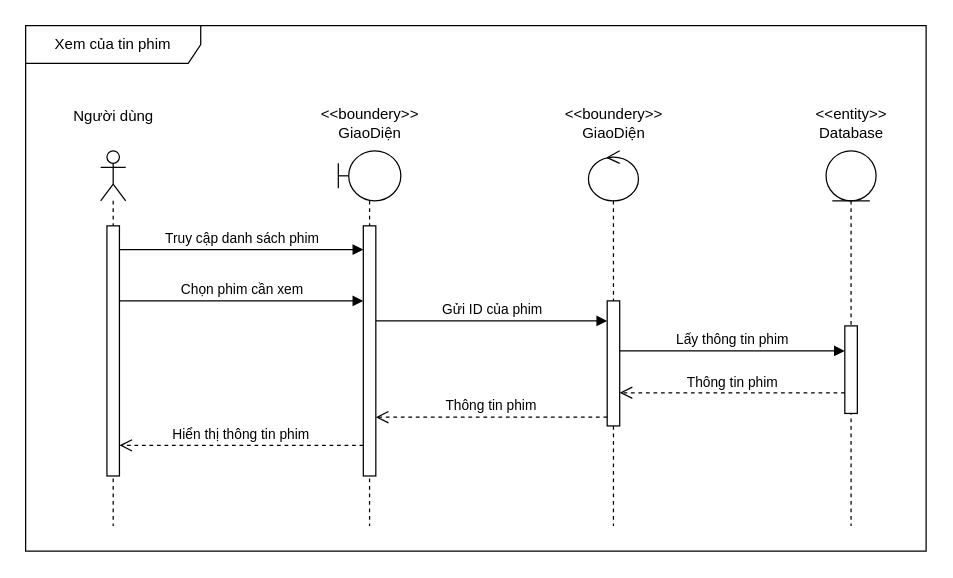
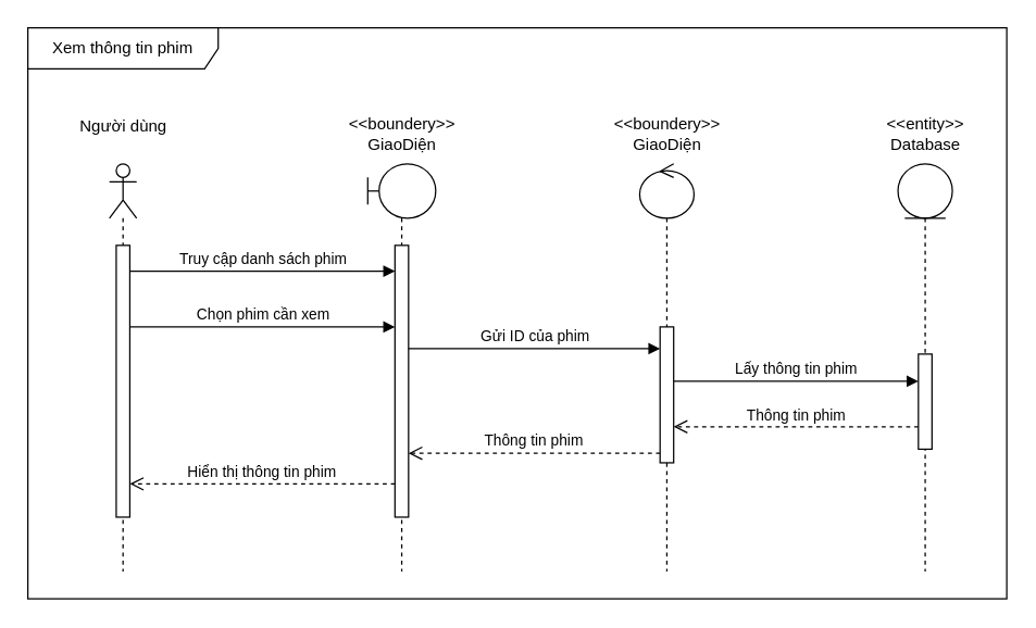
  <mxCell id="0" />
  <mxCell id="1" parent="0" />
  <mxCell id="2" value="" style="shape=umlLifeline;perimeter=lifelinePerimeter;whiteSpace=wrap;html=1;container=1;dropTarget=0;collapsible=0;recursiveResize=0;outlineConnect=0;portConstraint=eastwest;newEdgeStyle={&quot;curved&quot;:0,&quot;rounded&quot;:0};participant=umlActor;" vertex="1" parent="1"><mxGeometry x="80" y="120" width="20" height="300" as="geometry" /></mxCell>
  <mxCell id="3" value="" style="html=1;points=[[0,0,0,0,5],[0,1,0,0,-5],[1,0,0,0,5],[1,1,0,0,-5]];perimeter=orthogonalPerimeter;outlineConnect=0;targetShapes=umlLifeline;portConstraint=eastwest;newEdgeStyle={&quot;curved&quot;:0,&quot;rounded&quot;:0};" vertex="1" parent="2"><mxGeometry x="5" y="60" width="10" height="200" as="geometry" /></mxCell>
  <mxCell id="4" value="" style="shape=umlLifeline;perimeter=lifelinePerimeter;whiteSpace=wrap;html=1;container=1;dropTarget=0;collapsible=0;recursiveResize=0;outlineConnect=0;portConstraint=eastwest;newEdgeStyle={&quot;curved&quot;:0,&quot;rounded&quot;:0};participant=umlBoundary;" vertex="1" parent="1"><mxGeometry x="270" y="120" width="50" height="300" as="geometry" /></mxCell>
  <mxCell id="5" value="" style="html=1;points=[[0,0,0,0,5],[0,1,0,0,-5],[1,0,0,0,5],[1,1,0,0,-5]];perimeter=orthogonalPerimeter;outlineConnect=0;targetShapes=umlLifeline;portConstraint=eastwest;newEdgeStyle={&quot;curved&quot;:0,&quot;rounded&quot;:0};" vertex="1" parent="4"><mxGeometry x="20" y="60" width="10" height="200" as="geometry" /></mxCell>
  <mxCell id="6" value="" style="shape=umlLifeline;perimeter=lifelinePerimeter;whiteSpace=wrap;html=1;container=1;dropTarget=0;collapsible=0;recursiveResize=0;outlineConnect=0;portConstraint=eastwest;newEdgeStyle={&quot;curved&quot;:0,&quot;rounded&quot;:0};participant=umlControl;" vertex="1" parent="1"><mxGeometry x="470" y="120" width="40" height="300" as="geometry" /></mxCell>
  <mxCell id="7" value="" style="html=1;points=[[0,0,0,0,5],[0,1,0,0,-5],[1,0,0,0,5],[1,1,0,0,-5]];perimeter=orthogonalPerimeter;outlineConnect=0;targetShapes=umlLifeline;portConstraint=eastwest;newEdgeStyle={&quot;curved&quot;:0,&quot;rounded&quot;:0};" vertex="1" parent="6"><mxGeometry x="15" y="120" width="10" height="100" as="geometry" /></mxCell>
  <mxCell id="8" value="" style="shape=umlLifeline;perimeter=lifelinePerimeter;whiteSpace=wrap;html=1;container=1;dropTarget=0;collapsible=0;recursiveResize=0;outlineConnect=0;portConstraint=eastwest;newEdgeStyle={&quot;curved&quot;:0,&quot;rounded&quot;:0};participant=umlEntity;" vertex="1" parent="1"><mxGeometry x="660" y="120" width="40" height="300" as="geometry" /></mxCell>
  <mxCell id="9" value="" style="html=1;points=[[0,0,0,0,5],[0,1,0,0,-5],[1,0,0,0,5],[1,1,0,0,-5]];perimeter=orthogonalPerimeter;outlineConnect=0;targetShapes=umlLifeline;portConstraint=eastwest;newEdgeStyle={&quot;curved&quot;:0,&quot;rounded&quot;:0};" vertex="1" parent="8"><mxGeometry x="15" y="140" width="10" height="70" as="geometry" /></mxCell>
  <mxCell id="10" value="Người dùng" style="text;html=1;align=center;verticalAlign=middle;resizable=0;points=[];autosize=1;strokeColor=none;fillColor=none;" vertex="1" parent="1"><mxGeometry x="45" y="78" width="90" height="30" as="geometry" /></mxCell>
  <mxCell id="11" value="&amp;lt;&amp;lt;boundery&amp;gt;&amp;gt;&lt;br&gt;&lt;div&gt;GiaoDiện&lt;/div&gt;" style="text;html=1;align=center;verticalAlign=middle;resizable=0;points=[];autosize=1;strokeColor=none;fillColor=none;" vertex="1" parent="1"><mxGeometry x="245" y="78" width="100" height="40" as="geometry" /></mxCell>
  <mxCell id="12" value="&amp;lt;&amp;lt;boundery&amp;gt;&amp;gt;&lt;br&gt;&lt;div&gt;GiaoDiện&lt;/div&gt;" style="text;html=1;align=center;verticalAlign=middle;resizable=0;points=[];autosize=1;strokeColor=none;fillColor=none;" vertex="1" parent="1"><mxGeometry x="440" y="78" width="100" height="40" as="geometry" /></mxCell>
  <mxCell id="13" value="&amp;lt;&amp;lt;entity&amp;gt;&amp;gt;&lt;div&gt;Database&lt;/div&gt;" style="text;html=1;align=center;verticalAlign=middle;resizable=0;points=[];autosize=1;strokeColor=none;fillColor=none;" vertex="1" parent="1"><mxGeometry x="640" y="78" width="80" height="40" as="geometry" /></mxCell>
  <mxCell id="14" value="Truy cập danh sách phim" style="html=1;verticalAlign=bottom;endArrow=block;curved=0;rounded=0;" edge="1" parent="1"><mxGeometry width="80" relative="1" as="geometry"><mxPoint x="95" y="199" as="sourcePoint" /><mxPoint x="290" y="199" as="targetPoint" /></mxGeometry></mxCell>
  <mxCell id="15" value="Chọn phim cần xem" style="html=1;verticalAlign=bottom;endArrow=block;curved=0;rounded=0;" edge="1" parent="1"><mxGeometry width="80" relative="1" as="geometry"><mxPoint x="95" y="240" as="sourcePoint" /><mxPoint x="290" y="240" as="targetPoint" /></mxGeometry></mxCell>
  <mxCell id="16" value="Gửi ID của phim" style="html=1;verticalAlign=bottom;endArrow=block;curved=0;rounded=0;" edge="1" parent="1"><mxGeometry width="80" relative="1" as="geometry"><mxPoint x="300" y="256" as="sourcePoint" /><mxPoint x="485" y="256" as="targetPoint" /></mxGeometry></mxCell>
  <mxCell id="17" value="Lấy thông tin phim" style="html=1;verticalAlign=bottom;endArrow=block;curved=0;rounded=0;" edge="1" parent="1" source="7"><mxGeometry width="80" relative="1" as="geometry"><mxPoint x="490" y="280" as="sourcePoint" /><mxPoint x="675" y="280" as="targetPoint" /></mxGeometry></mxCell>
  <mxCell id="18" value="Thông tin phim" style="html=1;verticalAlign=bottom;endArrow=open;dashed=1;endSize=8;curved=0;rounded=0;" edge="1" parent="1"><mxGeometry relative="1" as="geometry"><mxPoint x="675" y="313.5" as="sourcePoint" /><mxPoint x="495" y="313.5" as="targetPoint" /></mxGeometry></mxCell>
  <mxCell id="19" value="Thông tin phim" style="html=1;verticalAlign=bottom;endArrow=open;dashed=1;endSize=8;curved=0;rounded=0;" edge="1" parent="1"><mxGeometry relative="1" as="geometry"><mxPoint x="485" y="333" as="sourcePoint" /><mxPoint x="300" y="333" as="targetPoint" /><Array as="points"><mxPoint x="480" y="333" /></Array></mxGeometry></mxCell>
  <mxCell id="20" value="Hiển thị thông tin phim" style="html=1;verticalAlign=bottom;endArrow=open;dashed=1;endSize=8;curved=0;rounded=0;" edge="1" parent="1" target="3"><mxGeometry relative="1" as="geometry"><mxPoint x="290" y="355.5" as="sourcePoint" /><mxPoint x="105" y="356" as="targetPoint" /></mxGeometry></mxCell>
- <mxCell id="21" value="Xem của tin phim" style="shape=umlFrame;whiteSpace=wrap;html=1;pointerEvents=0;width=140;height=30;" vertex="1" parent="1"><mxGeometry x="20" y="20" width="720" height="420" as="geometry" /></mxCell>
+ <mxCell id="21" value="Xem thông tin phim" style="shape=umlFrame;whiteSpace=wrap;html=1;pointerEvents=0;width=140;height=30;" vertex="1" parent="1"><mxGeometry x="20" y="20" width="720" height="420" as="geometry" /></mxCell>
